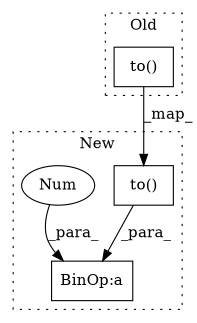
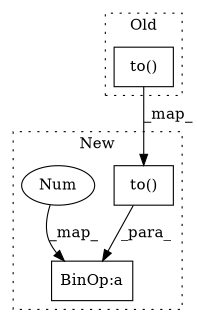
  digraph {
    node [a=75 l="9,1" shape=box]
    n1 [label="to()" s="9060,9080"]
    n2 [a=82 l=1 label="BinOp:a" s=9081]
    n3 [a=76 l=5 label=Num s=9082 shape=ellipse]
    n4 [label="to()" s="9042,9062"]
    subgraph cluster_1 {
      label=New
      style=dotted
      n1
      n2
      n3
    }
    subgraph cluster_2 {
      label=Old
      style=dotted
      n4
    }
    n1 -> n2 [label=_para_]
-   n3 -> n2 [label=_para_]
+   n3 -> n2 [label=_map_]
    n4 -> n1 [label=_map_]
  }
